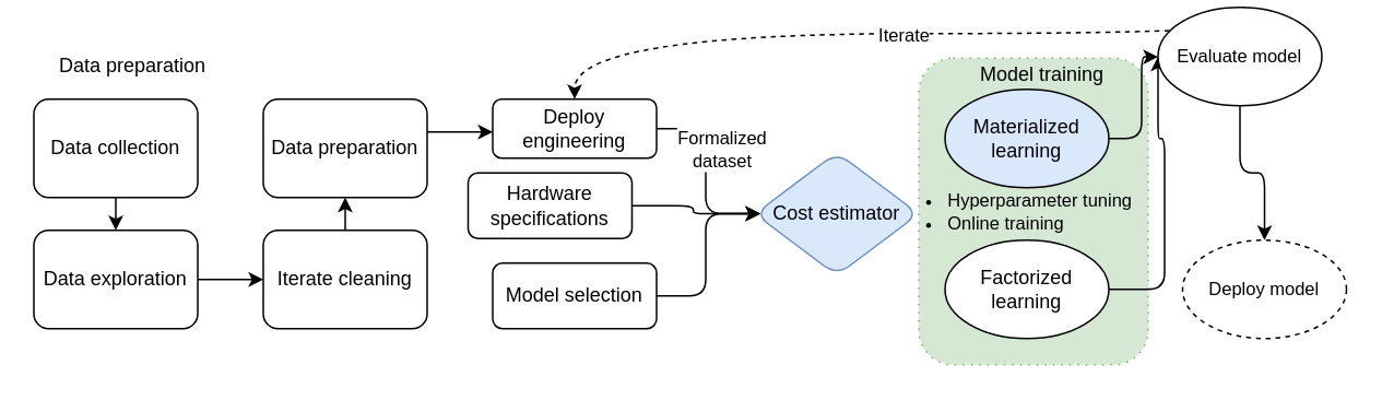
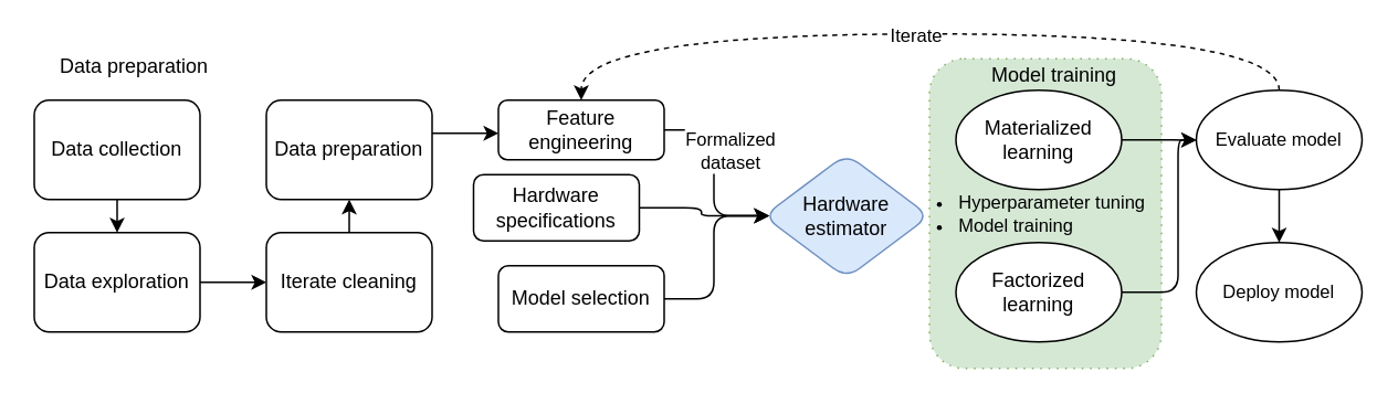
  <mxCell id="0" />
  <mxCell id="1" parent="0" />
  <mxCell id="2" value="" style="rounded=1;whiteSpace=wrap;html=1;fontSize=11;dashed=1;dashPattern=1 4;fillColor=#d5e8d4;strokeColor=#82b366;" parent="1" vertex="1"><mxGeometry x="560" y="35" width="140" height="187" as="geometry" /></mxCell>
  <mxCell id="3" value="" style="edgeStyle=orthogonalEdgeStyle;rounded=1;orthogonalLoop=1;jettySize=auto;html=1;" parent="1" source="4" target="6" edge="1"><mxGeometry relative="1" as="geometry" /></mxCell>
  <mxCell id="4" value="Data collection" style="rounded=1;whiteSpace=wrap;html=1;" parent="1" vertex="1"><mxGeometry x="20" y="60" width="100" height="60" as="geometry" /></mxCell>
  <mxCell id="5" value="" style="edgeStyle=orthogonalEdgeStyle;rounded=1;orthogonalLoop=1;jettySize=auto;html=1;" parent="1" source="6" target="9" edge="1"><mxGeometry relative="1" as="geometry" /></mxCell>
  <mxCell id="6" value="Data exploration" style="rounded=1;whiteSpace=wrap;html=1;" parent="1" vertex="1"><mxGeometry x="20" y="140" width="100" height="60" as="geometry" /></mxCell>
  <mxCell id="7" value="Data preparation" style="text;html=1;align=center;verticalAlign=middle;resizable=0;points=[];autosize=1;strokeColor=none;fillColor=none;rounded=1;" parent="1" vertex="1"><mxGeometry x="25" y="25" width="110" height="30" as="geometry" /></mxCell>
  <mxCell id="8" value="" style="edgeStyle=orthogonalEdgeStyle;rounded=1;orthogonalLoop=1;jettySize=auto;html=1;" parent="1" source="9" target="11" edge="1"><mxGeometry relative="1" as="geometry" /></mxCell>
  <mxCell id="9" value="Iterate cleaning" style="whiteSpace=wrap;html=1;rounded=1;" parent="1" vertex="1"><mxGeometry x="160" y="140" width="100" height="60" as="geometry" /></mxCell>
  <mxCell id="10" value="" style="edgeStyle=orthogonalEdgeStyle;rounded=1;orthogonalLoop=1;jettySize=auto;html=1;" parent="1" source="11" target="15" edge="1"><mxGeometry relative="1" as="geometry"><Array as="points"><mxPoint x="290" y="80" /><mxPoint x="290" y="80" /></Array></mxGeometry></mxCell>
  <mxCell id="11" value="Data preparation" style="whiteSpace=wrap;html=1;rounded=1;" parent="1" vertex="1"><mxGeometry x="160" y="60" width="100" height="60" as="geometry" /></mxCell>
  <mxCell id="12" value="Model training&lt;br&gt;" style="text;html=1;align=center;verticalAlign=middle;resizable=0;points=[];autosize=1;strokeColor=none;fillColor=none;rounded=1;" parent="1" vertex="1"><mxGeometry x="585" y="30" width="100" height="30" as="geometry" /></mxCell>
  <mxCell id="13" style="edgeStyle=orthogonalEdgeStyle;rounded=1;orthogonalLoop=1;jettySize=auto;html=1;entryX=0.032;entryY=0.498;entryDx=0;entryDy=0;entryPerimeter=0;" parent="1" source="15" target="23" edge="1"><mxGeometry relative="1" as="geometry" /></mxCell>
  <mxCell id="14" value="Formalized&lt;br&gt;dataset" style="edgeLabel;html=1;align=center;verticalAlign=middle;resizable=0;points=[];rounded=1;" parent="13" connectable="0" vertex="1"><mxGeometry x="-0.503" y="2" relative="1" as="geometry"><mxPoint x="10" y="14" as="offset" /></mxGeometry></mxCell>
- <mxCell id="15" value="Deploy engineering" style="whiteSpace=wrap;html=1;rounded=1;" parent="1" vertex="1"><mxGeometry x="300" y="60" width="100" height="36" as="geometry" /></mxCell>
+ <mxCell id="15" value="Feature engineering" style="whiteSpace=wrap;html=1;rounded=1;" parent="1" vertex="1"><mxGeometry x="300" y="60" width="100" height="36" as="geometry" /></mxCell>
  <mxCell id="16" style="edgeStyle=orthogonalEdgeStyle;rounded=1;orthogonalLoop=1;jettySize=auto;html=1;entryX=0.034;entryY=0.498;entryDx=0;entryDy=0;entryPerimeter=0;" parent="1" source="17" target="23" edge="1"><mxGeometry relative="1" as="geometry" /></mxCell>
  <mxCell id="17" value="Model selection" style="whiteSpace=wrap;html=1;rounded=1;" parent="1" vertex="1"><mxGeometry x="300" y="160" width="100" height="40" as="geometry" /></mxCell>
  <mxCell id="18" style="edgeStyle=orthogonalEdgeStyle;rounded=1;orthogonalLoop=1;jettySize=auto;html=1;entryX=0.5;entryY=0;entryDx=0;entryDy=0;fontSize=11;endArrow=classic;endFill=1;dashed=1;curved=1;exitX=0.5;exitY=0;exitDx=0;exitDy=0;" parent="1" source="26" target="15" edge="1"><mxGeometry relative="1" as="geometry"><mxPoint x="720" y="40" as="sourcePoint" /><Array as="points"><mxPoint x="771" y="20" /><mxPoint x="350" y="20" /></Array></mxGeometry></mxCell>
  <mxCell id="19" value="Iterate" style="edgeLabel;html=1;align=center;verticalAlign=middle;resizable=0;points=[];fontSize=11;rounded=1;" parent="18" connectable="0" vertex="1"><mxGeometry x="0.28" y="-1" relative="1" as="geometry"><mxPoint x="63" y="1" as="offset" /></mxGeometry></mxCell>
- <mxCell id="20" value="Materialized &lt;br&gt;learning" style="ellipse;whiteSpace=wrap;html=1;rounded=1;fillColor=#dae8fc;" parent="1" vertex="1"><mxGeometry x="576" y="54" width="100" height="60" as="geometry" /></mxCell>
+ <mxCell id="20" value="Materialized &lt;br&gt;learning" style="ellipse;whiteSpace=wrap;html=1;rounded=1;" parent="1" vertex="1"><mxGeometry x="576" y="54" width="100" height="60" as="geometry" /></mxCell>
  <mxCell id="21" style="rounded=1;orthogonalLoop=1;jettySize=auto;html=1;exitX=1;exitY=0.5;exitDx=0;exitDy=0;fontSize=11;endArrow=classic;endFill=1;edgeStyle=orthogonalEdgeStyle;entryX=0;entryY=0.5;entryDx=0;entryDy=0;" parent="1" source="22" target="26" edge="1"><mxGeometry relative="1" as="geometry"><mxPoint x="735" y="90" as="targetPoint" /><Array as="points"><mxPoint x="710" y="176" /><mxPoint x="710" y="84" /></Array></mxGeometry></mxCell>
  <mxCell id="22" value="Factorized&lt;br&gt;learning" style="ellipse;whiteSpace=wrap;html=1;rounded=1;" parent="1" vertex="1"><mxGeometry x="576" y="146" width="100" height="60" as="geometry" /></mxCell>
- <mxCell id="23" value="Cost estimator" style="rhombus;whiteSpace=wrap;html=1;rounded=1;fillColor=#dae8fc;strokeColor=#6c8ebf;" parent="1" vertex="1"><mxGeometry x="460" y="92.5" width="100" height="75" as="geometry" /></mxCell>
- <mxCell id="24" value="&lt;ul style=&quot;font-size: 11px;&quot;&gt;&lt;li&gt;Hyperparameter tuning&lt;/li&gt;&lt;li&gt;Online training&lt;/li&gt;&lt;/ul&gt;" style="text;html=1;align=left;verticalAlign=middle;resizable=0;points=[];autosize=1;strokeColor=none;fillColor=none;fillStyle=dots;labelBackgroundColor=none;labelBorderColor=none;rounded=1;" parent="1" vertex="1"><mxGeometry x="536" y="99" width="180" height="60" as="geometry" /></mxCell>
+ <mxCell id="23" value="Hardware estimator" style="rhombus;whiteSpace=wrap;html=1;rounded=1;fillColor=#dae8fc;strokeColor=#6c8ebf;" parent="1" vertex="1"><mxGeometry x="460" y="92.5" width="100" height="75" as="geometry" /></mxCell>
+ <mxCell id="24" value="&lt;ul style=&quot;font-size: 11px;&quot;&gt;&lt;li&gt;Hyperparameter tuning&lt;/li&gt;&lt;li&gt;Model training&lt;/li&gt;&lt;/ul&gt;" style="text;html=1;align=left;verticalAlign=middle;resizable=0;points=[];autosize=1;strokeColor=none;fillColor=none;fillStyle=dots;labelBackgroundColor=none;labelBorderColor=none;rounded=1;" parent="1" vertex="1"><mxGeometry x="536" y="99" width="180" height="60" as="geometry" /></mxCell>
  <mxCell id="25" value="" style="edgeStyle=orthogonalEdgeStyle;rounded=1;orthogonalLoop=1;jettySize=auto;html=1;fontSize=11;endArrow=classic;endFill=1;" parent="1" source="26" target="27" edge="1"><mxGeometry relative="1" as="geometry" /></mxCell>
- <mxCell id="26" value="Evaluate model" style="ellipse;whiteSpace=wrap;html=1;fontSize=11;rounded=1;" parent="1" vertex="1"><mxGeometry x="706" y="4" width="100" height="60" as="geometry" /></mxCell>
- <mxCell id="27" value="Deploy model" style="ellipse;whiteSpace=wrap;html=1;fontSize=11;rounded=1;dashed=1;" parent="1" vertex="1"><mxGeometry x="721" y="146" width="100" height="60" as="geometry" /></mxCell>
+ <mxCell id="26" value="Evaluate model" style="ellipse;whiteSpace=wrap;html=1;fontSize=11;rounded=1;" parent="1" vertex="1"><mxGeometry x="721" y="54" width="100" height="60" as="geometry" /></mxCell>
+ <mxCell id="27" value="Deploy model" style="ellipse;whiteSpace=wrap;html=1;fontSize=11;rounded=1;" parent="1" vertex="1"><mxGeometry x="721" y="146" width="100" height="60" as="geometry" /></mxCell>
  <mxCell id="28" style="edgeStyle=orthogonalEdgeStyle;rounded=1;orthogonalLoop=1;jettySize=auto;html=1;entryX=0.034;entryY=0.498;entryDx=0;entryDy=0;entryPerimeter=0;" parent="1" source="29" target="23" edge="1"><mxGeometry relative="1" as="geometry" /></mxCell>
  <mxCell id="29" value="Hardware specifications" style="whiteSpace=wrap;html=1;rounded=1;" parent="1" vertex="1"><mxGeometry x="285" y="105" width="100" height="40" as="geometry" /></mxCell>
  <mxCell id="30" value="" style="edgeStyle=orthogonalEdgeStyle;rounded=1;orthogonalLoop=1;jettySize=auto;html=1;fontSize=11;endArrow=classic;endFill=1;exitX=1;exitY=0.5;exitDx=0;exitDy=0;entryX=0;entryY=0.503;entryDx=0;entryDy=0;entryPerimeter=0;" parent="1" source="20" target="26" edge="1"><mxGeometry relative="1" as="geometry"><mxPoint x="735" y="90" as="targetPoint" /></mxGeometry></mxCell>
